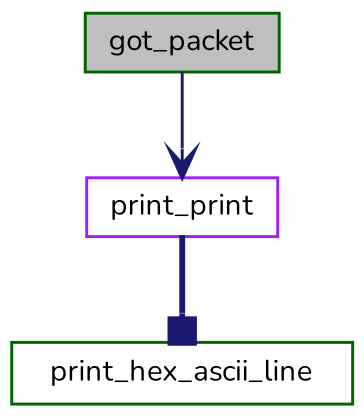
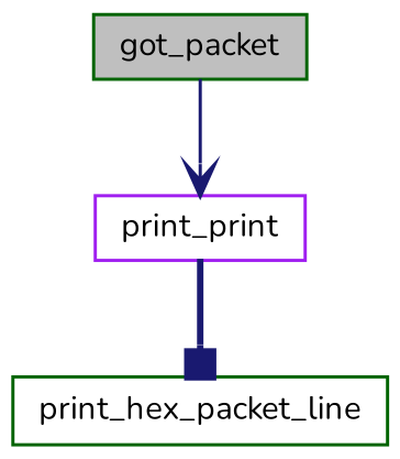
  digraph {
    fontname=Nunito
    rankdir=TB
    node [color=darkgreen fillcolor=white fontname=Nunito fontsize=10 shape=record style=filled]
    edge [color=midnightblue fontname=Nunito fontsize=10 labelfontname=Helvetica labelfontsize=10]
    n1 [fillcolor=grey75 fontcolor=black height=0.2 label=got_packet width=0.4]
    n2 [color=purple height=0.2 label=print_print width=0.4]
-   n3 [height=0.2 label=print_hex_ascii_line width=0.4]
+   n3 [height=0.2 label=print_hex_packet_line width=0.4]
    n1 -> n2 [arrowhead=vee style=solid]
    n2 -> n3 [arrowhead=box style=bold]
  }
